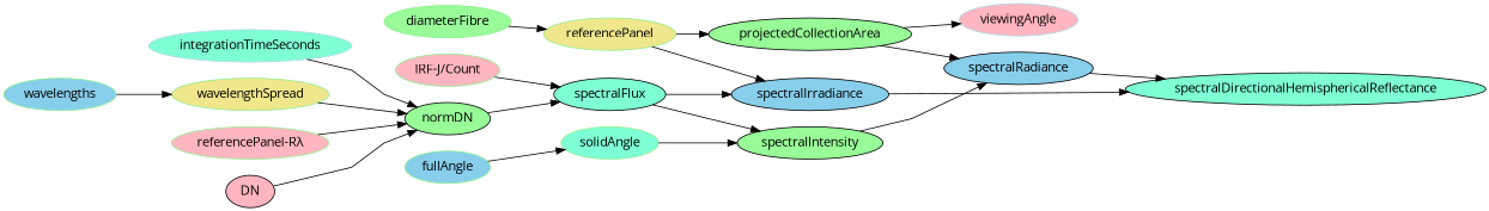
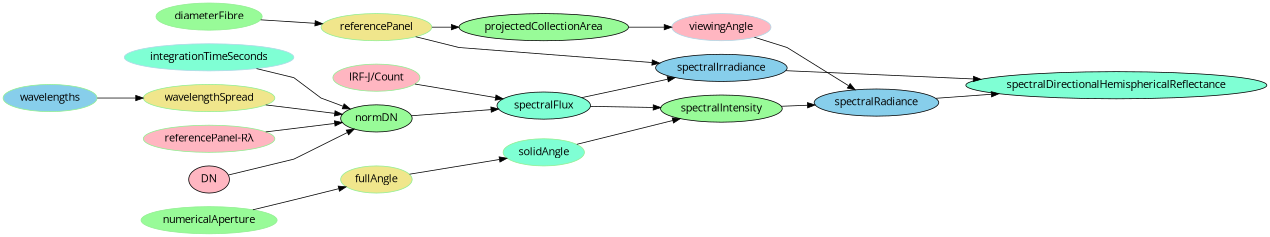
  digraph {
    fontname="Open Sans"
    rankdir=LR
    splines=polyline
    node [color=lightgreen fillcolor=palegreen fontname="Open Sans" style=filled]
    edge [fontname="Open Sans"]
    integrationTimeSeconds [color=lightblue fillcolor=aquamarine]
    viewingAngle [color=lightblue fillcolor=lightpink]
    projectedCollectionArea [color=black]
    wavelengths [fillcolor=skyblue]
    wavelengthSpread [fillcolor=khaki]
    diameterFibre
    n7 [fillcolor=khaki label=referencePanel]
    "IRF-J/Count" [fillcolor=lightpink]
-   fullAngle [fillcolor=skyblue]
+   numericalAperture
+   fullAngle [fillcolor=khaki]
    solidAngle [fillcolor=aquamarine]
    "referencePanel-Rλ" [fillcolor=lightpink]
    DN [fillcolor=lightpink color=""]
    normDN [color=""]
    spectralFlux [fillcolor=aquamarine color=""]
    spectralIntensity [color=""]
    spectralIrradiance [fillcolor=skyblue color=""]
    spectralRadiance [fillcolor=skyblue color=""]
    spectralDirectionalHemisphericalReflectance [fillcolor=aquamarine color=""]
    subgraph sub_1 {
      label="Measurement metadata - measured"
      integrationTimeSeconds
      viewingAngle
      projectedCollectionArea
    }
    subgraph sub_2 {
      color=blue
      label="Instrument metadata - measured"
      wavelengths
      wavelengthSpread
      diameterFibre
      n7
      "IRF-J/Count"
+     numericalAperture
      fullAngle
      solidAngle
      "referencePanel-Rλ"
    }
    subgraph sub_3 {
      color=green
      label=Measurement
      DN
      normDN
      spectralFlux
      spectralIntensity
      spectralIrradiance
      spectralRadiance
      spectralDirectionalHemisphericalReflectance
    }
    integrationTimeSeconds -> normDN
    projectedCollectionArea -> viewingAngle
-   projectedCollectionArea -> spectralRadiance
+   viewingAngle -> spectralRadiance
    wavelengths -> wavelengthSpread
    wavelengthSpread -> normDN
    diameterFibre -> n7
    n7 -> projectedCollectionArea
    n7 -> spectralIrradiance
    "IRF-J/Count" -> spectralFlux
+   numericalAperture -> fullAngle
    fullAngle -> solidAngle
    solidAngle -> spectralIntensity
    "referencePanel-Rλ" -> normDN
    DN -> normDN
    normDN -> spectralFlux
    spectralFlux -> spectralIntensity
    spectralFlux -> spectralIrradiance
    spectralIntensity -> spectralRadiance
    spectralIrradiance -> spectralDirectionalHemisphericalReflectance
    spectralRadiance -> spectralDirectionalHemisphericalReflectance
  }
